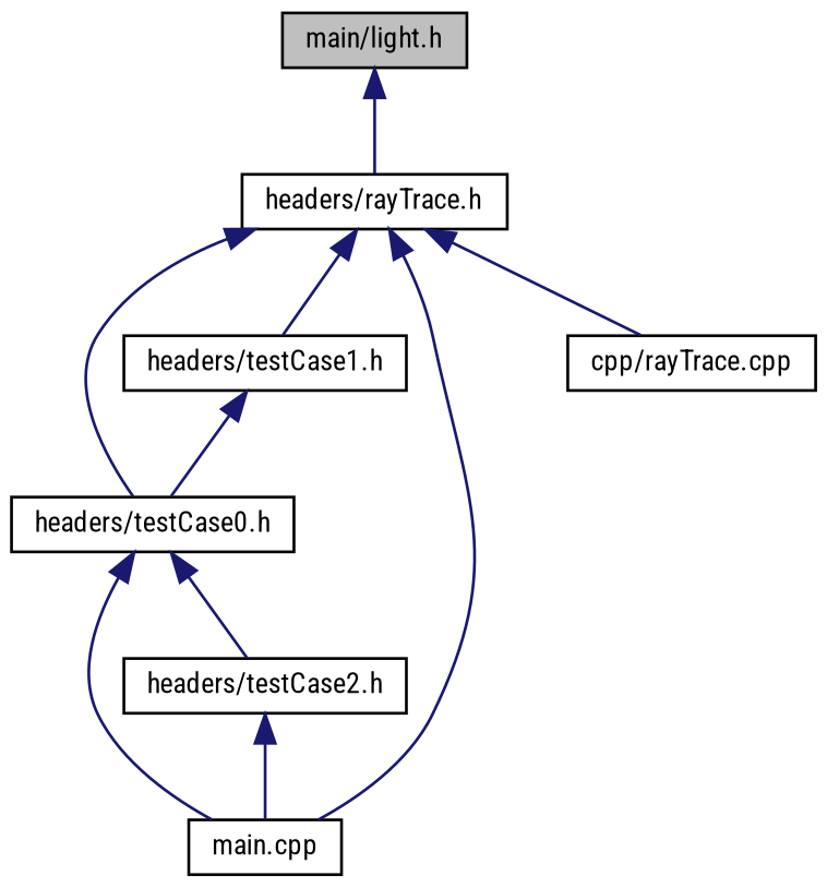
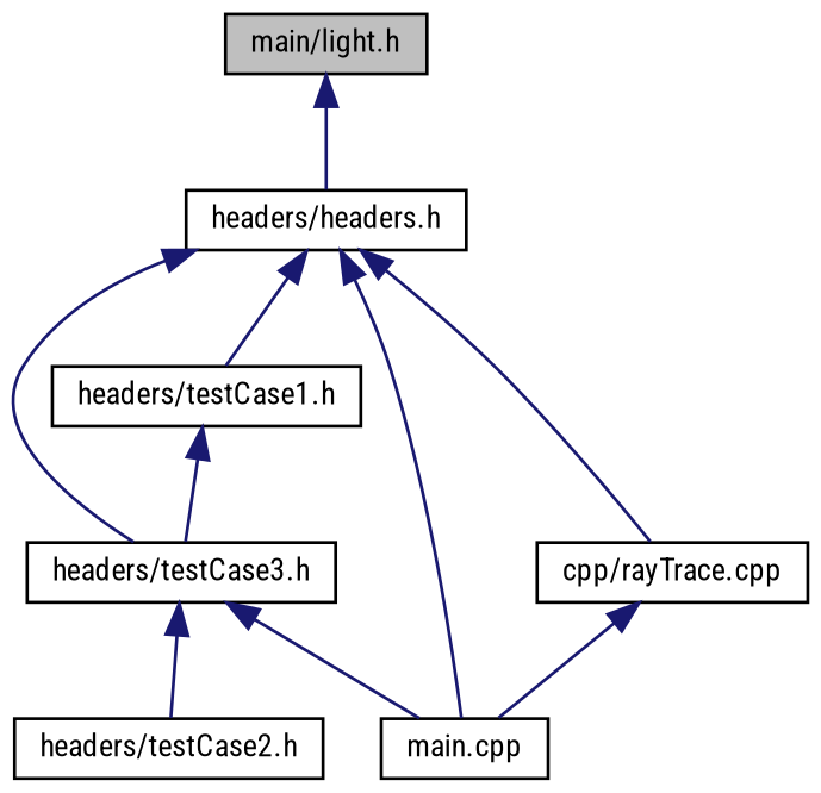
  digraph {
    fontname="Roboto Condensed"
    node [color=black fillcolor=white fontname="Roboto Condensed" fontsize=10 shape=record style=filled]
    edge [color=midnightblue dir=back fontname="Roboto Condensed" fontsize=10 labelfontname=Helvetica labelfontsize=10 style=solid]
    n1 [fillcolor=grey75 fontcolor=black height=0.2 label="main/light.h" width=0.4]
-   n2 [height=0.2 label="headers/rayTrace.h" width=0.4]
-   n3 [height=0.2 label="headers/testCase0.h" width=0.4]
+   n2 [height=0.2 label="headers/headers.h" width=0.4]
+   n3 [height=0.2 label="headers/testCase3.h" width=0.4]
    n4 [height=0.2 label="main.cpp" width=0.4]
    n5 [height=0.2 label="headers/testCase1.h" width=0.4]
    n6 [height=0.2 label="cpp/rayTrace.cpp" width=0.4]
    n7 [height=0.2 label="headers/testCase2.h" width=0.4]
    n1 -> n2
    n2 -> n3
    n2 -> n4
    n2 -> n5
    n2 -> n6
    n3 -> n4
    n3 -> n7
    n5 -> n3
-   n7 -> n4
+   n6 -> n4
  }
